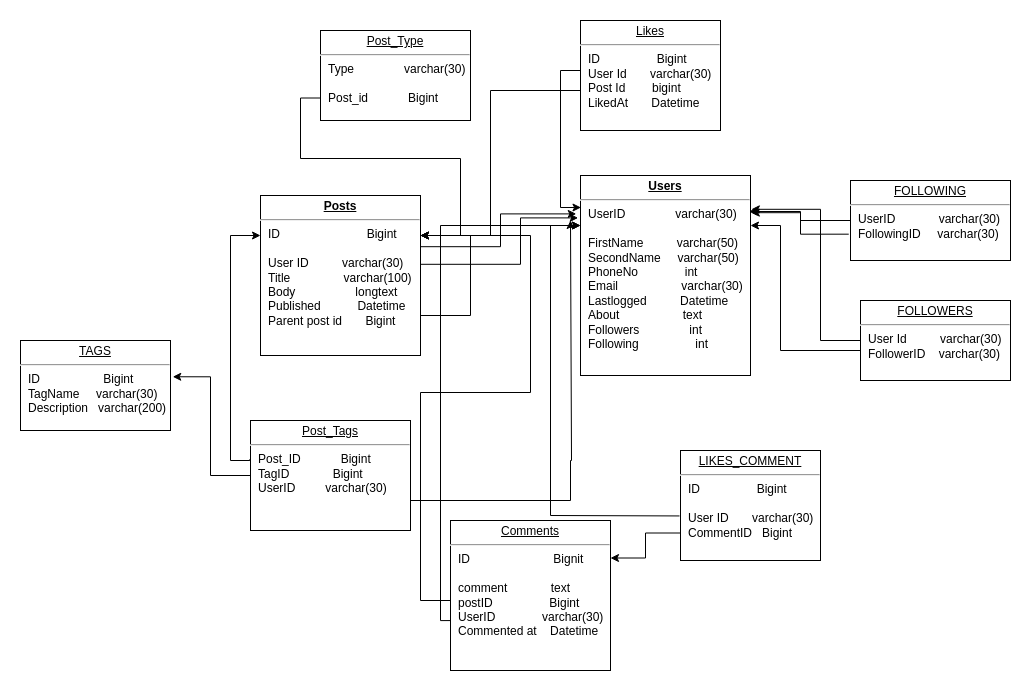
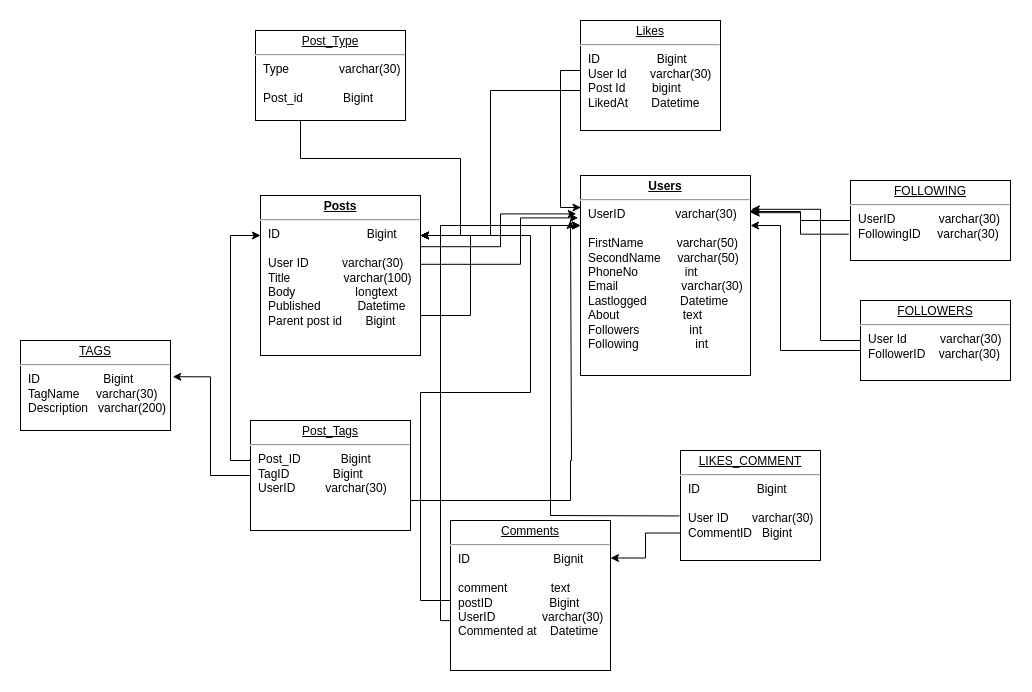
  <mxCell id="0" />
  <mxCell id="1" parent="0" />
  <mxCell id="2" style="edgeStyle=orthogonalEdgeStyle;rounded=0;orthogonalLoop=1;jettySize=auto;html=1;exitX=0;exitY=0.5;exitDx=0;exitDy=0;entryX=1;entryY=0.25;entryDx=0;entryDy=0;" edge="1" parent="1" source="4" target="10"><mxGeometry relative="1" as="geometry"><Array as="points"><mxPoint x="450" y="600" /><mxPoint x="420" y="600" /><mxPoint x="420" y="392" /><mxPoint x="530" y="392" /><mxPoint x="530" y="235" /></Array></mxGeometry></mxCell>
  <mxCell id="3" style="edgeStyle=orthogonalEdgeStyle;rounded=0;orthogonalLoop=1;jettySize=auto;html=1;entryX=0;entryY=0.25;entryDx=0;entryDy=0;exitX=0.063;exitY=0.667;exitDx=0;exitDy=0;exitPerimeter=0;" edge="1" parent="1" source="4" target="7"><mxGeometry relative="1" as="geometry"><mxPoint x="440" y="620" as="sourcePoint" /><Array as="points"><mxPoint x="440" y="620" /><mxPoint x="440" y="225" /></Array></mxGeometry></mxCell>
  <mxCell id="4" value="&lt;p style=&quot;margin: 0px ; margin-top: 4px ; text-align: center ; text-decoration: underline&quot;&gt;Comments&lt;/p&gt;&lt;hr&gt;&lt;p style=&quot;margin: 0px ; margin-left: 8px&quot;&gt;ID&amp;nbsp; &amp;nbsp; &amp;nbsp; &amp;nbsp; &amp;nbsp; &amp;nbsp; &amp;nbsp; &amp;nbsp; &amp;nbsp; &amp;nbsp; &amp;nbsp; &amp;nbsp; &amp;nbsp;Bignit&lt;/p&gt;&lt;p style=&quot;margin: 0px ; margin-left: 8px&quot;&gt;&lt;br&gt;&lt;/p&gt;&lt;p style=&quot;margin: 0px ; margin-left: 8px&quot;&gt;comment&amp;nbsp; &amp;nbsp; &amp;nbsp; &amp;nbsp; &amp;nbsp; &amp;nbsp; &amp;nbsp;text&lt;/p&gt;&lt;p style=&quot;margin: 0px ; margin-left: 8px&quot;&gt;postID&amp;nbsp; &amp;nbsp; &amp;nbsp; &amp;nbsp; &amp;nbsp; &amp;nbsp; &amp;nbsp; &amp;nbsp; &amp;nbsp;Bigint&lt;/p&gt;&lt;p style=&quot;margin: 0px ; margin-left: 8px&quot;&gt;UserID&amp;nbsp; &amp;nbsp; &amp;nbsp; &amp;nbsp; &amp;nbsp; &amp;nbsp; &amp;nbsp; varchar(30)&lt;/p&gt;&lt;p style=&quot;margin: 0px ; margin-left: 8px&quot;&gt;&lt;span style=&quot;background-color: initial;&quot;&gt;Commented at&amp;nbsp; &amp;nbsp; Datetime&lt;/span&gt;&lt;/p&gt;" style="verticalAlign=top;align=left;overflow=fill;fontSize=12;fontFamily=Helvetica;html=1;rounded=0;shadow=0;comic=0;labelBackgroundColor=none;strokeWidth=1" parent="1" vertex="1"><mxGeometry x="450" y="520" width="160" height="150" as="geometry" /></mxCell>
  <mxCell id="5" style="edgeStyle=orthogonalEdgeStyle;rounded=0;orthogonalLoop=1;jettySize=auto;html=1;exitX=0;exitY=0.75;exitDx=0;exitDy=0;entryX=1;entryY=0.25;entryDx=0;entryDy=0;" edge="1" parent="1" source="6" target="10"><mxGeometry relative="1" as="geometry"><Array as="points"><mxPoint x="300" y="98" /><mxPoint x="300" y="158" /><mxPoint x="460" y="158" /><mxPoint x="460" y="235" /></Array></mxGeometry></mxCell>
- <mxCell id="6" value="&lt;p style=&quot;margin: 0px ; margin-top: 4px ; text-align: center ; text-decoration: underline&quot;&gt;Post_Type&lt;/p&gt;&lt;hr&gt;&lt;p style=&quot;margin: 0px ; margin-left: 8px&quot;&gt;Type&amp;nbsp; &amp;nbsp; &amp;nbsp; &amp;nbsp; &amp;nbsp; &amp;nbsp; &amp;nbsp; &amp;nbsp;varchar(30)&lt;/p&gt;&lt;p style=&quot;margin: 0px ; margin-left: 8px&quot;&gt;&lt;br&gt;&lt;/p&gt;&lt;p style=&quot;margin: 0px ; margin-left: 8px&quot;&gt;Post_id&amp;nbsp; &amp;nbsp; &amp;nbsp; &amp;nbsp; &amp;nbsp; &amp;nbsp; Bigint&lt;/p&gt;" style="verticalAlign=top;align=left;overflow=fill;fontSize=12;fontFamily=Helvetica;html=1;rounded=0;shadow=0;comic=0;labelBackgroundColor=none;strokeWidth=1" parent="1" vertex="1"><mxGeometry x="320" y="30" width="150" height="90" as="geometry" /></mxCell>
+ <mxCell id="6" value="&lt;p style=&quot;margin: 0px ; margin-top: 4px ; text-align: center ; text-decoration: underline&quot;&gt;Post_Type&lt;/p&gt;&lt;hr&gt;&lt;p style=&quot;margin: 0px ; margin-left: 8px&quot;&gt;Type&amp;nbsp; &amp;nbsp; &amp;nbsp; &amp;nbsp; &amp;nbsp; &amp;nbsp; &amp;nbsp; &amp;nbsp;varchar(30)&lt;/p&gt;&lt;p style=&quot;margin: 0px ; margin-left: 8px&quot;&gt;&lt;br&gt;&lt;/p&gt;&lt;p style=&quot;margin: 0px ; margin-left: 8px&quot;&gt;Post_id&amp;nbsp; &amp;nbsp; &amp;nbsp; &amp;nbsp; &amp;nbsp; &amp;nbsp; Bigint&lt;/p&gt;" style="verticalAlign=top;align=left;overflow=fill;fontSize=12;fontFamily=Helvetica;html=1;rounded=0;shadow=0;comic=0;labelBackgroundColor=none;strokeWidth=1" parent="1" vertex="1"><mxGeometry x="255" y="30" width="150" height="90" as="geometry" /></mxCell>
  <mxCell id="7" value="&lt;p style=&quot;margin: 0px ; margin-top: 4px ; text-align: center ; text-decoration: underline&quot;&gt;&lt;b&gt;Users&lt;/b&gt;&lt;/p&gt;&lt;hr&gt;&lt;p style=&quot;margin: 0px ; margin-left: 8px&quot;&gt;UserID&amp;nbsp; &amp;nbsp; &amp;nbsp; &amp;nbsp; &amp;nbsp; &amp;nbsp; &amp;nbsp; &amp;nbsp;varchar(30)&lt;/p&gt;&lt;p style=&quot;margin: 0px ; margin-left: 8px&quot;&gt;&lt;br&gt;&lt;/p&gt;&lt;p style=&quot;margin: 0px ; margin-left: 8px&quot;&gt;FirstName&amp;nbsp; &amp;nbsp; &amp;nbsp; &amp;nbsp; &amp;nbsp; varchar(50)&lt;/p&gt;&lt;p style=&quot;margin: 0px ; margin-left: 8px&quot;&gt;SecondName&amp;nbsp; &amp;nbsp; &amp;nbsp;varchar(50)&lt;/p&gt;&lt;p style=&quot;margin: 0px ; margin-left: 8px&quot;&gt;PhoneNo&amp;nbsp; &amp;nbsp; &amp;nbsp; &amp;nbsp; &amp;nbsp; &amp;nbsp; &amp;nbsp; int&lt;/p&gt;&lt;p style=&quot;margin: 0px ; margin-left: 8px&quot;&gt;Email&amp;nbsp; &amp;nbsp; &amp;nbsp; &amp;nbsp; &amp;nbsp; &amp;nbsp; &amp;nbsp; &amp;nbsp;&lt;span style=&quot;background-color: initial;&quot;&gt;&amp;nbsp; &amp;nbsp;&lt;/span&gt;&lt;span style=&quot;background-color: initial;&quot;&gt;&amp;nbsp;varchar(30)&lt;/span&gt;&lt;/p&gt;&lt;p style=&quot;margin: 0px ; margin-left: 8px&quot;&gt;Lastlogged&amp;nbsp; &amp;nbsp; &amp;nbsp; &amp;nbsp; &amp;nbsp; Datetime&lt;/p&gt;&lt;p style=&quot;margin: 0px ; margin-left: 8px&quot;&gt;About&amp;nbsp; &amp;nbsp; &amp;nbsp; &amp;nbsp; &amp;nbsp; &amp;nbsp; &amp;nbsp; &amp;nbsp; &amp;nbsp; &amp;nbsp;text&lt;/p&gt;&lt;p style=&quot;margin: 0px ; margin-left: 8px&quot;&gt;&lt;span style=&quot;background-color: initial;&quot;&gt;Followers&amp;nbsp; &amp;nbsp; &amp;nbsp; &amp;nbsp; &amp;nbsp; &amp;nbsp; &amp;nbsp; &amp;nbsp;int&lt;/span&gt;&lt;/p&gt;&lt;p style=&quot;margin: 0px ; margin-left: 8px&quot;&gt;&lt;span style=&quot;background-color: initial;&quot;&gt;Following&amp;nbsp; &amp;nbsp; &amp;nbsp; &amp;nbsp; &amp;nbsp; &amp;nbsp; &amp;nbsp; &amp;nbsp; &amp;nbsp;int&lt;/span&gt;&lt;/p&gt;&lt;p style=&quot;margin: 0px ; margin-left: 8px&quot;&gt;&lt;br&gt;&lt;/p&gt;&lt;p style=&quot;margin: 0px ; margin-left: 8px&quot;&gt;&lt;br&gt;&lt;/p&gt;" style="verticalAlign=top;align=left;overflow=fill;fontSize=12;fontFamily=Helvetica;html=1;rounded=0;shadow=0;comic=0;labelBackgroundColor=none;strokeWidth=1" parent="1" vertex="1"><mxGeometry x="580" y="175" width="170" height="200" as="geometry" /></mxCell>
  <mxCell id="8" style="edgeStyle=orthogonalEdgeStyle;rounded=0;orthogonalLoop=1;jettySize=auto;html=1;exitX=1.001;exitY=0.32;exitDx=0;exitDy=0;entryX=-0.025;entryY=0.192;entryDx=0;entryDy=0;entryPerimeter=0;exitPerimeter=0;" edge="1" parent="1" source="10" target="7"><mxGeometry relative="1" as="geometry" /></mxCell>
  <mxCell id="9" style="edgeStyle=orthogonalEdgeStyle;rounded=0;orthogonalLoop=1;jettySize=auto;html=1;exitX=0.995;exitY=0.43;exitDx=0;exitDy=0;entryX=-0.014;entryY=0.212;entryDx=0;entryDy=0;entryPerimeter=0;exitPerimeter=0;" edge="1" parent="1" source="10" target="7"><mxGeometry relative="1" as="geometry"><Array as="points"><mxPoint x="520" y="264" /><mxPoint x="520" y="217" /></Array></mxGeometry></mxCell>
  <mxCell id="10" value="&lt;p style=&quot;margin: 0px ; margin-top: 4px ; text-align: center ; text-decoration: underline&quot;&gt;&lt;b&gt;Posts&lt;/b&gt;&lt;/p&gt;&lt;hr&gt;&lt;p style=&quot;margin: 0px ; margin-left: 8px&quot;&gt;ID&amp;nbsp; &amp;nbsp; &amp;nbsp; &amp;nbsp; &amp;nbsp; &amp;nbsp; &amp;nbsp; &amp;nbsp; &amp;nbsp; &amp;nbsp; &amp;nbsp; &amp;nbsp; &amp;nbsp; Bigint&lt;/p&gt;&lt;p style=&quot;margin: 0px ; margin-left: 8px&quot;&gt;&lt;br&gt;User ID&amp;nbsp; &amp;nbsp; &amp;nbsp; &amp;nbsp; &amp;nbsp; varchar(30)&lt;br&gt;Title&amp;nbsp; &amp;nbsp; &amp;nbsp; &amp;nbsp; &amp;nbsp; &amp;nbsp; &amp;nbsp; &amp;nbsp; varchar(100)&lt;/p&gt;&lt;p style=&quot;margin: 0px ; margin-left: 8px&quot;&gt;Body&amp;nbsp; &amp;nbsp; &amp;nbsp; &amp;nbsp; &amp;nbsp; &amp;nbsp; &amp;nbsp; &amp;nbsp; &amp;nbsp; longtext&lt;/p&gt;&lt;p style=&quot;margin: 0px ; margin-left: 8px&quot;&gt;Published&amp;nbsp; &amp;nbsp; &amp;nbsp; &amp;nbsp; &amp;nbsp; &amp;nbsp;Datetime&lt;/p&gt;&lt;p style=&quot;margin: 0px ; margin-left: 8px&quot;&gt;Parent post id&amp;nbsp; &amp;nbsp; &amp;nbsp; &amp;nbsp;Bigint&amp;nbsp;&lt;/p&gt;&lt;p style=&quot;margin: 0px ; margin-left: 8px&quot;&gt;&lt;br&gt;&lt;/p&gt;" style="verticalAlign=top;align=left;overflow=fill;fontSize=12;fontFamily=Helvetica;html=1;rounded=0;shadow=0;comic=0;labelBackgroundColor=none;strokeWidth=1" vertex="1" parent="1"><mxGeometry x="260" y="195" width="160" height="160" as="geometry" /></mxCell>
  <mxCell id="11" style="edgeStyle=orthogonalEdgeStyle;rounded=0;orthogonalLoop=1;jettySize=auto;html=1;exitX=1;exitY=0.5;exitDx=0;exitDy=0;" edge="1" parent="1" source="14"><mxGeometry relative="1" as="geometry"><mxPoint x="570" y="220" as="targetPoint" /><Array as="points"><mxPoint x="400" y="500" /><mxPoint x="570" y="500" /><mxPoint x="570" y="460" /><mxPoint x="571" y="460" /><mxPoint x="571" y="220" /></Array></mxGeometry></mxCell>
  <mxCell id="12" style="edgeStyle=orthogonalEdgeStyle;rounded=0;orthogonalLoop=1;jettySize=auto;html=1;exitX=0;exitY=0.5;exitDx=0;exitDy=0;entryX=1.015;entryY=0.403;entryDx=0;entryDy=0;entryPerimeter=0;" edge="1" parent="1" source="14" target="24"><mxGeometry relative="1" as="geometry" /></mxCell>
  <mxCell id="13" style="edgeStyle=orthogonalEdgeStyle;rounded=0;orthogonalLoop=1;jettySize=auto;html=1;exitX=-0.004;exitY=0.351;exitDx=0;exitDy=0;entryX=0;entryY=0.25;entryDx=0;entryDy=0;exitPerimeter=0;" edge="1" parent="1" source="14" target="10"><mxGeometry relative="1" as="geometry"><Array as="points"><mxPoint x="249" y="460" /><mxPoint x="230" y="460" /><mxPoint x="230" y="235" /></Array></mxGeometry></mxCell>
  <mxCell id="14" value="&lt;p style=&quot;margin: 0px ; margin-top: 4px ; text-align: center ; text-decoration: underline&quot;&gt;Post_Tags&lt;/p&gt;&lt;hr&gt;&lt;p style=&quot;margin: 0px ; margin-left: 8px&quot;&gt;Post_ID&amp;nbsp; &amp;nbsp; &amp;nbsp; &amp;nbsp; &amp;nbsp; &amp;nbsp; Bigint&lt;/p&gt;&lt;p style=&quot;margin: 0px ; margin-left: 8px&quot;&gt;TagID&amp;nbsp; &amp;nbsp; &amp;nbsp; &amp;nbsp; &amp;nbsp; &amp;nbsp; &amp;nbsp;Bigint&lt;/p&gt;&lt;p style=&quot;margin: 0px ; margin-left: 8px&quot;&gt;UserID&amp;nbsp; &amp;nbsp; &amp;nbsp; &amp;nbsp; &amp;nbsp;varchar(30)&lt;/p&gt;" style="verticalAlign=top;align=left;overflow=fill;fontSize=12;fontFamily=Helvetica;html=1;rounded=0;shadow=0;comic=0;labelBackgroundColor=none;strokeWidth=1" vertex="1" parent="1"><mxGeometry x="250" y="420" width="160" height="110" as="geometry" /></mxCell>
  <mxCell id="15" style="edgeStyle=orthogonalEdgeStyle;rounded=0;orthogonalLoop=1;jettySize=auto;html=1;exitX=0;exitY=0.5;exitDx=0;exitDy=0;entryX=1.005;entryY=0.169;entryDx=0;entryDy=0;entryPerimeter=0;" edge="1" parent="1" source="17" target="7"><mxGeometry relative="1" as="geometry"><Array as="points"><mxPoint x="820" y="340" /><mxPoint x="820" y="209" /></Array></mxGeometry></mxCell>
  <mxCell id="16" style="edgeStyle=orthogonalEdgeStyle;rounded=0;orthogonalLoop=1;jettySize=auto;html=1;exitX=0;exitY=0.75;exitDx=0;exitDy=0;entryX=1;entryY=0.25;entryDx=0;entryDy=0;" edge="1" parent="1" source="17" target="7"><mxGeometry relative="1" as="geometry"><Array as="points"><mxPoint x="860" y="350" /><mxPoint x="780" y="350" /><mxPoint x="780" y="225" /></Array></mxGeometry></mxCell>
  <mxCell id="17" value="&lt;p style=&quot;margin: 0px ; margin-top: 4px ; text-align: center ; text-decoration: underline&quot;&gt;FOLLOWERS&lt;/p&gt;&lt;hr&gt;&lt;p style=&quot;margin: 0px ; margin-left: 8px&quot;&gt;User Id&amp;nbsp; &amp;nbsp; &amp;nbsp; &amp;nbsp; &amp;nbsp; varchar(30)&lt;/p&gt;&lt;p style=&quot;margin: 0px ; margin-left: 8px&quot;&gt;FollowerID&amp;nbsp; &amp;nbsp; varchar(30)&lt;/p&gt;&lt;p style=&quot;margin: 0px ; margin-left: 8px&quot;&gt;&lt;br&gt;&lt;/p&gt;" style="verticalAlign=top;align=left;overflow=fill;fontSize=12;fontFamily=Helvetica;html=1;rounded=0;shadow=0;comic=0;labelBackgroundColor=none;strokeWidth=1" vertex="1" parent="1"><mxGeometry x="860" y="300" width="150" height="80" as="geometry" /></mxCell>
  <mxCell id="18" style="edgeStyle=orthogonalEdgeStyle;rounded=0;orthogonalLoop=1;jettySize=auto;html=1;exitX=0;exitY=0.75;exitDx=0;exitDy=0;entryX=1;entryY=0.25;entryDx=0;entryDy=0;" edge="1" parent="1" source="20" target="4"><mxGeometry relative="1" as="geometry" /></mxCell>
  <mxCell id="19" style="edgeStyle=orthogonalEdgeStyle;rounded=0;orthogonalLoop=1;jettySize=auto;html=1;exitX=-0.007;exitY=0.595;exitDx=0;exitDy=0;entryX=0;entryY=0.25;entryDx=0;entryDy=0;exitPerimeter=0;" edge="1" parent="1" source="20" target="7"><mxGeometry relative="1" as="geometry"><Array as="points"><mxPoint x="680" y="515" /><mxPoint x="550" y="515" /><mxPoint x="550" y="225" /></Array></mxGeometry></mxCell>
  <mxCell id="20" value="&lt;p style=&quot;margin: 0px ; margin-top: 4px ; text-align: center ; text-decoration: underline&quot;&gt;LIKES_COMMENT&lt;/p&gt;&lt;hr&gt;&lt;p style=&quot;margin: 0px ; margin-left: 8px&quot;&gt;ID&amp;nbsp; &amp;nbsp; &amp;nbsp; &amp;nbsp; &amp;nbsp; &amp;nbsp; &amp;nbsp; &amp;nbsp; &amp;nbsp;Bigint&lt;/p&gt;&lt;p style=&quot;margin: 0px ; margin-left: 8px&quot;&gt;&lt;br&gt;&lt;/p&gt;&lt;p style=&quot;margin: 0px ; margin-left: 8px&quot;&gt;User ID&amp;nbsp; &amp;nbsp; &amp;nbsp; &amp;nbsp;varchar(30)&lt;/p&gt;&lt;p style=&quot;margin: 0px ; margin-left: 8px&quot;&gt;CommentID&amp;nbsp; &amp;nbsp;Bigint&lt;/p&gt;&lt;p style=&quot;margin: 0px ; margin-left: 8px&quot;&gt;&lt;br&gt;&lt;/p&gt;" style="verticalAlign=top;align=left;overflow=fill;fontSize=12;fontFamily=Helvetica;html=1;rounded=0;shadow=0;comic=0;labelBackgroundColor=none;strokeWidth=1" vertex="1" parent="1"><mxGeometry x="680" y="450" width="140" height="110" as="geometry" /></mxCell>
  <mxCell id="21" style="edgeStyle=orthogonalEdgeStyle;rounded=0;orthogonalLoop=1;jettySize=auto;html=1;exitX=0;exitY=0.25;exitDx=0;exitDy=0;entryX=0.003;entryY=0.16;entryDx=0;entryDy=0;entryPerimeter=0;" edge="1" parent="1" source="23" target="7"><mxGeometry relative="1" as="geometry"><Array as="points"><mxPoint x="580" y="70" /><mxPoint x="560" y="70" /><mxPoint x="560" y="207" /></Array></mxGeometry></mxCell>
  <mxCell id="22" style="edgeStyle=orthogonalEdgeStyle;rounded=0;orthogonalLoop=1;jettySize=auto;html=1;exitX=0;exitY=0.5;exitDx=0;exitDy=0;entryX=1;entryY=0.25;entryDx=0;entryDy=0;" edge="1" parent="1" source="23" target="10"><mxGeometry relative="1" as="geometry"><Array as="points"><mxPoint x="580" y="90" /><mxPoint x="490" y="90" /><mxPoint x="490" y="235" /></Array></mxGeometry></mxCell>
  <mxCell id="23" value="&lt;p style=&quot;margin: 0px ; margin-top: 4px ; text-align: center ; text-decoration: underline&quot;&gt;Likes&lt;/p&gt;&lt;hr&gt;&lt;p style=&quot;margin: 0px ; margin-left: 8px&quot;&gt;ID&amp;nbsp; &amp;nbsp; &amp;nbsp; &amp;nbsp; &amp;nbsp; &amp;nbsp; &amp;nbsp; &amp;nbsp; &amp;nbsp;Bigint&lt;/p&gt;&lt;p style=&quot;margin: 0px ; margin-left: 8px&quot;&gt;User Id&amp;nbsp; &amp;nbsp; &amp;nbsp; &amp;nbsp;varchar(30)&lt;/p&gt;&lt;p style=&quot;margin: 0px ; margin-left: 8px&quot;&gt;Post Id&amp;nbsp; &amp;nbsp; &amp;nbsp; &amp;nbsp; bigint&lt;/p&gt;&lt;p style=&quot;margin: 0px ; margin-left: 8px&quot;&gt;LikedAt&amp;nbsp; &amp;nbsp; &amp;nbsp; &amp;nbsp;Datetime&lt;/p&gt;" style="verticalAlign=top;align=left;overflow=fill;fontSize=12;fontFamily=Helvetica;html=1;rounded=0;shadow=0;comic=0;labelBackgroundColor=none;strokeWidth=1" vertex="1" parent="1"><mxGeometry x="580" y="20" width="140" height="110" as="geometry" /></mxCell>
  <mxCell id="24" value="&lt;p style=&quot;margin: 0px ; margin-top: 4px ; text-align: center ; text-decoration: underline&quot;&gt;TAGS&lt;/p&gt;&lt;hr&gt;&lt;p style=&quot;margin: 0px ; margin-left: 8px&quot;&gt;ID&amp;nbsp; &amp;nbsp; &amp;nbsp; &amp;nbsp; &amp;nbsp; &amp;nbsp; &amp;nbsp; &amp;nbsp; &amp;nbsp; &amp;nbsp;Bigint&lt;/p&gt;&lt;p style=&quot;margin: 0px ; margin-left: 8px&quot;&gt;TagName&amp;nbsp; &amp;nbsp; &amp;nbsp;varchar(30)&lt;/p&gt;&lt;p style=&quot;margin: 0px ; margin-left: 8px&quot;&gt;Description&amp;nbsp; &amp;nbsp;varchar(200)&lt;/p&gt;" style="verticalAlign=top;align=left;overflow=fill;fontSize=12;fontFamily=Helvetica;html=1;rounded=0;shadow=0;comic=0;labelBackgroundColor=none;strokeWidth=1" vertex="1" parent="1"><mxGeometry x="20" y="340" width="150" height="90" as="geometry" /></mxCell>
  <mxCell id="25" style="edgeStyle=orthogonalEdgeStyle;rounded=0;orthogonalLoop=1;jettySize=auto;html=1;exitX=0;exitY=0.5;exitDx=0;exitDy=0;entryX=0.991;entryY=0.18;entryDx=0;entryDy=0;entryPerimeter=0;" edge="1" parent="1" source="27" target="7"><mxGeometry relative="1" as="geometry"><Array as="points"><mxPoint x="850" y="220" /><mxPoint x="800" y="220" /><mxPoint x="800" y="211" /></Array></mxGeometry></mxCell>
  <mxCell id="26" style="edgeStyle=orthogonalEdgeStyle;rounded=0;orthogonalLoop=1;jettySize=auto;html=1;exitX=-0.011;exitY=0.671;exitDx=0;exitDy=0;entryX=1.005;entryY=0.186;entryDx=0;entryDy=0;entryPerimeter=0;exitPerimeter=0;" edge="1" parent="1" source="27" target="7"><mxGeometry relative="1" as="geometry"><Array as="points"><mxPoint x="800" y="234" /><mxPoint x="800" y="212" /></Array></mxGeometry></mxCell>
  <mxCell id="27" value="&lt;p style=&quot;margin: 0px ; margin-top: 4px ; text-align: center ; text-decoration: underline&quot;&gt;FOLLOWING&lt;/p&gt;&lt;hr&gt;&lt;p style=&quot;margin: 0px ; margin-left: 8px&quot;&gt;UserID&amp;nbsp; &amp;nbsp; &amp;nbsp; &amp;nbsp; &amp;nbsp; &amp;nbsp; &amp;nbsp;varchar(30)&lt;/p&gt;&lt;p style=&quot;margin: 0px ; margin-left: 8px&quot;&gt;FollowingID&amp;nbsp; &amp;nbsp; &amp;nbsp;varchar(30)&lt;/p&gt;" style="verticalAlign=top;align=left;overflow=fill;fontSize=12;fontFamily=Helvetica;html=1;rounded=0;shadow=0;comic=0;labelBackgroundColor=none;strokeWidth=1" vertex="1" parent="1"><mxGeometry x="850" y="180" width="160" height="80" as="geometry" /></mxCell>
  <mxCell id="28" style="edgeStyle=orthogonalEdgeStyle;rounded=0;orthogonalLoop=1;jettySize=auto;html=1;exitX=1;exitY=0.75;exitDx=0;exitDy=0;entryX=1;entryY=0.25;entryDx=0;entryDy=0;" edge="1" parent="1" source="10" target="10"><mxGeometry relative="1" as="geometry"><Array as="points"><mxPoint x="470" y="315" /><mxPoint x="470" y="235" /></Array></mxGeometry></mxCell>
